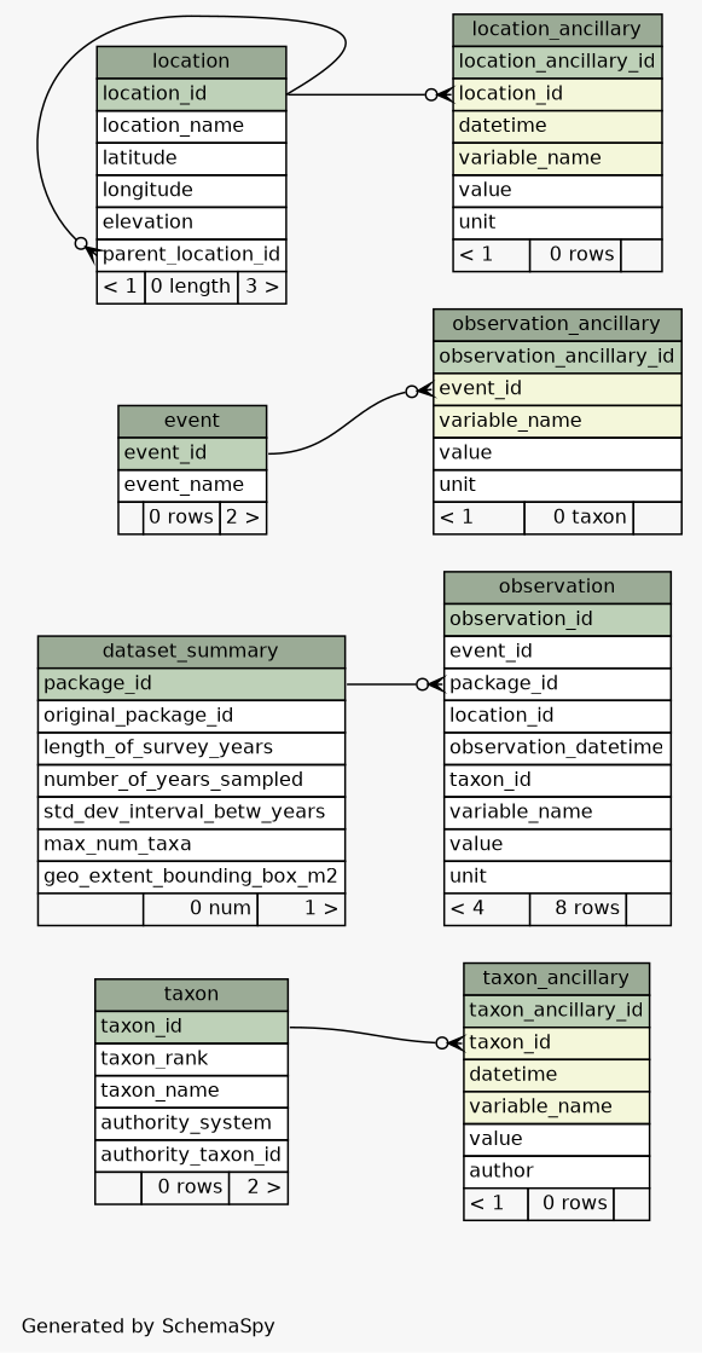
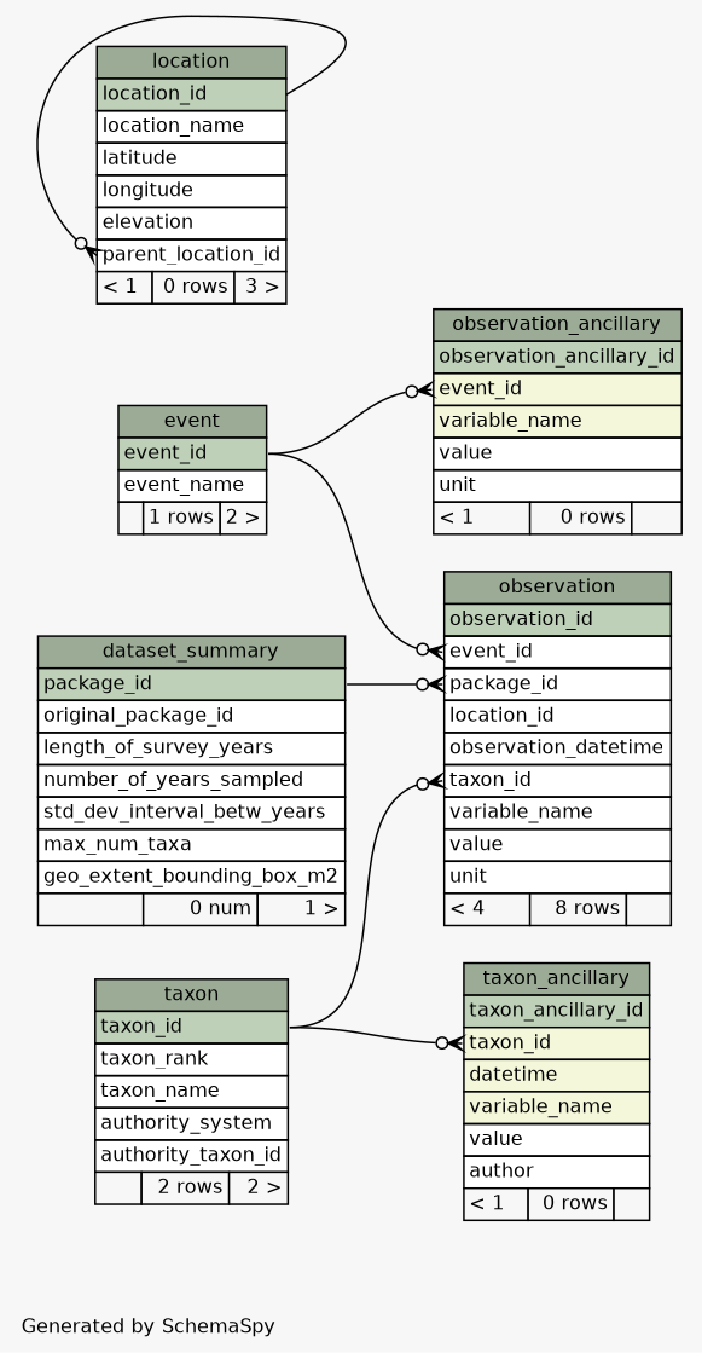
  digraph {
    bgcolor="#f7f7f7"
    fontname=Helvetica
    fontsize=11
    label="\nGenerated by SchemaSpy"
    labeljust=l
    nodesep=0.18
    rankdir=RL
    ranksep=0.46
    node [fontname=Helvetica fontsize=11 shape=plaintext]
    edge [arrowhead=none arrowsize=0.8 arrowtail=crowodot dir=back headport="location_id:e" tailport="event_id:w"]
    n1 [label=<     <TABLE BORDER="0" CELLBORDER="1" CELLSPACING="0" BGCOLOR="#ffffff">       <TR><TD COLSPAN="3" BGCOLOR="#9bab96" ALIGN="CENTER">dataset_summary</TD></TR>       <TR><TD PORT="package_id" COLSPAN="3" BGCOLOR="#bed1b8" ALIGN="LEFT">package_id</TD></TR>       <TR><TD PORT="original_package_id" COLSPAN="3" ALIGN="LEFT">original_package_id</TD></TR>       <TR><TD PORT="length_of_survey_years" COLSPAN="3" ALIGN="LEFT">length_of_survey_years</TD></TR>       <TR><TD PORT="number_of_years_sampled" COLSPAN="3" ALIGN="LEFT">number_of_years_sampled</TD></TR>       <TR><TD PORT="std_dev_interval_betw_years" COLSPAN="3" ALIGN="LEFT">std_dev_interval_betw_years</TD></TR>       <TR><TD PORT="max_num_taxa" COLSPAN="3" ALIGN="LEFT">max_num_taxa</TD></TR>       <TR><TD PORT="geo_extent_bounding_box_m2" COLSPAN="3" ALIGN="LEFT">geo_extent_bounding_box_m2</TD></TR>       <TR><TD ALIGN="LEFT" BGCOLOR="#f7f7f7">  </TD><TD ALIGN="RIGHT" BGCOLOR="#f7f7f7">0 num</TD><TD ALIGN="RIGHT" BGCOLOR="#f7f7f7">1 &gt;</TD></TR>     </TABLE>>]
-   n2 [label=<     <TABLE BORDER="0" CELLBORDER="1" CELLSPACING="0" BGCOLOR="#ffffff">       <TR><TD COLSPAN="3" BGCOLOR="#9bab96" ALIGN="CENTER">event</TD></TR>       <TR><TD PORT="event_id" COLSPAN="3" BGCOLOR="#bed1b8" ALIGN="LEFT">event_id</TD></TR>       <TR><TD PORT="event_name" COLSPAN="3" ALIGN="LEFT">event_name</TD></TR>       <TR><TD ALIGN="LEFT" BGCOLOR="#f7f7f7">  </TD><TD ALIGN="RIGHT" BGCOLOR="#f7f7f7">0 rows</TD><TD ALIGN="RIGHT" BGCOLOR="#f7f7f7">2 &gt;</TD></TR>     </TABLE>>]
-   n3 [label=<     <TABLE BORDER="0" CELLBORDER="1" CELLSPACING="0" BGCOLOR="#ffffff">       <TR><TD COLSPAN="3" BGCOLOR="#9bab96" ALIGN="CENTER">location</TD></TR>       <TR><TD PORT="location_id" COLSPAN="3" BGCOLOR="#bed1b8" ALIGN="LEFT">location_id</TD></TR>       <TR><TD PORT="location_name" COLSPAN="3" ALIGN="LEFT">location_name</TD></TR>       <TR><TD PORT="latitude" COLSPAN="3" ALIGN="LEFT">latitude</TD></TR>       <TR><TD PORT="longitude" COLSPAN="3" ALIGN="LEFT">longitude</TD></TR>       <TR><TD PORT="elevation" COLSPAN="3" ALIGN="LEFT">elevation</TD></TR>       <TR><TD PORT="parent_location_id" COLSPAN="3" ALIGN="LEFT">parent_location_id</TD></TR>       <TR><TD ALIGN="LEFT" BGCOLOR="#f7f7f7">&lt; 1</TD><TD ALIGN="RIGHT" BGCOLOR="#f7f7f7">0 length</TD><TD ALIGN="RIGHT" BGCOLOR="#f7f7f7">3 &gt;</TD></TR>     </TABLE>>]
-   n4 [label=<     <TABLE BORDER="0" CELLBORDER="1" CELLSPACING="0" BGCOLOR="#ffffff">       <TR><TD COLSPAN="3" BGCOLOR="#9bab96" ALIGN="CENTER">location_ancillary</TD></TR>       <TR><TD PORT="location_ancillary_id" COLSPAN="3" BGCOLOR="#bed1b8" ALIGN="LEFT">location_ancillary_id</TD></TR>       <TR><TD PORT="location_id" COLSPAN="3" BGCOLOR="#f4f7da" ALIGN="LEFT">location_id</TD></TR>       <TR><TD PORT="datetime" COLSPAN="3" BGCOLOR="#f4f7da" ALIGN="LEFT">datetime</TD></TR>       <TR><TD PORT="variable_name" COLSPAN="3" BGCOLOR="#f4f7da" ALIGN="LEFT">variable_name</TD></TR>       <TR><TD PORT="value" COLSPAN="3" ALIGN="LEFT">value</TD></TR>       <TR><TD PORT="unit" COLSPAN="3" ALIGN="LEFT">unit</TD></TR>       <TR><TD ALIGN="LEFT" BGCOLOR="#f7f7f7">&lt; 1</TD><TD ALIGN="RIGHT" BGCOLOR="#f7f7f7">0 rows</TD><TD ALIGN="RIGHT" BGCOLOR="#f7f7f7">  </TD></TR>     </TABLE>>]
+   n2 [label=<     <TABLE BORDER="0" CELLBORDER="1" CELLSPACING="0" BGCOLOR="#ffffff">       <TR><TD COLSPAN="3" BGCOLOR="#9bab96" ALIGN="CENTER">event</TD></TR>       <TR><TD PORT="event_id" COLSPAN="3" BGCOLOR="#bed1b8" ALIGN="LEFT">event_id</TD></TR>       <TR><TD PORT="event_name" COLSPAN="3" ALIGN="LEFT">event_name</TD></TR>       <TR><TD ALIGN="LEFT" BGCOLOR="#f7f7f7">  </TD><TD ALIGN="RIGHT" BGCOLOR="#f7f7f7">1 rows</TD><TD ALIGN="RIGHT" BGCOLOR="#f7f7f7">2 &gt;</TD></TR>     </TABLE>>]
+   n3 [label=<     <TABLE BORDER="0" CELLBORDER="1" CELLSPACING="0" BGCOLOR="#ffffff">       <TR><TD COLSPAN="3" BGCOLOR="#9bab96" ALIGN="CENTER">location</TD></TR>       <TR><TD PORT="location_id" COLSPAN="3" BGCOLOR="#bed1b8" ALIGN="LEFT">location_id</TD></TR>       <TR><TD PORT="location_name" COLSPAN="3" ALIGN="LEFT">location_name</TD></TR>       <TR><TD PORT="latitude" COLSPAN="3" ALIGN="LEFT">latitude</TD></TR>       <TR><TD PORT="longitude" COLSPAN="3" ALIGN="LEFT">longitude</TD></TR>       <TR><TD PORT="elevation" COLSPAN="3" ALIGN="LEFT">elevation</TD></TR>       <TR><TD PORT="parent_location_id" COLSPAN="3" ALIGN="LEFT">parent_location_id</TD></TR>       <TR><TD ALIGN="LEFT" BGCOLOR="#f7f7f7">&lt; 1</TD><TD ALIGN="RIGHT" BGCOLOR="#f7f7f7">0 rows</TD><TD ALIGN="RIGHT" BGCOLOR="#f7f7f7">3 &gt;</TD></TR>     </TABLE>>]
    n5 [label=<     <TABLE BORDER="0" CELLBORDER="1" CELLSPACING="0" BGCOLOR="#ffffff">       <TR><TD COLSPAN="3" BGCOLOR="#9bab96" ALIGN="CENTER">observation</TD></TR>       <TR><TD PORT="observation_id" COLSPAN="3" BGCOLOR="#bed1b8" ALIGN="LEFT">observation_id</TD></TR>       <TR><TD PORT="event_id" COLSPAN="3" ALIGN="LEFT">event_id</TD></TR>       <TR><TD PORT="package_id" COLSPAN="3" ALIGN="LEFT">package_id</TD></TR>       <TR><TD PORT="location_id" COLSPAN="3" ALIGN="LEFT">location_id</TD></TR>       <TR><TD PORT="observation_datetime" COLSPAN="3" ALIGN="LEFT">observation_datetime</TD></TR>       <TR><TD PORT="taxon_id" COLSPAN="3" ALIGN="LEFT">taxon_id</TD></TR>       <TR><TD PORT="variable_name" COLSPAN="3" ALIGN="LEFT">variable_name</TD></TR>       <TR><TD PORT="value" COLSPAN="3" ALIGN="LEFT">value</TD></TR>       <TR><TD PORT="unit" COLSPAN="3" ALIGN="LEFT">unit</TD></TR>       <TR><TD ALIGN="LEFT" BGCOLOR="#f7f7f7">&lt; 4</TD><TD ALIGN="RIGHT" BGCOLOR="#f7f7f7">8 rows</TD><TD ALIGN="RIGHT" BGCOLOR="#f7f7f7">  </TD></TR>     </TABLE>>]
-   n6 [label=<     <TABLE BORDER="0" CELLBORDER="1" CELLSPACING="0" BGCOLOR="#ffffff">       <TR><TD COLSPAN="3" BGCOLOR="#9bab96" ALIGN="CENTER">taxon</TD></TR>       <TR><TD PORT="taxon_id" COLSPAN="3" BGCOLOR="#bed1b8" ALIGN="LEFT">taxon_id</TD></TR>       <TR><TD PORT="taxon_rank" COLSPAN="3" ALIGN="LEFT">taxon_rank</TD></TR>       <TR><TD PORT="taxon_name" COLSPAN="3" ALIGN="LEFT">taxon_name</TD></TR>       <TR><TD PORT="authority_system" COLSPAN="3" ALIGN="LEFT">authority_system</TD></TR>       <TR><TD PORT="authority_taxon_id" COLSPAN="3" ALIGN="LEFT">authority_taxon_id</TD></TR>       <TR><TD ALIGN="LEFT" BGCOLOR="#f7f7f7">  </TD><TD ALIGN="RIGHT" BGCOLOR="#f7f7f7">0 rows</TD><TD ALIGN="RIGHT" BGCOLOR="#f7f7f7">2 &gt;</TD></TR>     </TABLE>>]
-   n7 [label=<     <TABLE BORDER="0" CELLBORDER="1" CELLSPACING="0" BGCOLOR="#ffffff">       <TR><TD COLSPAN="3" BGCOLOR="#9bab96" ALIGN="CENTER">observation_ancillary</TD></TR>       <TR><TD PORT="observation_ancillary_id" COLSPAN="3" BGCOLOR="#bed1b8" ALIGN="LEFT">observation_ancillary_id</TD></TR>       <TR><TD PORT="event_id" COLSPAN="3" BGCOLOR="#f4f7da" ALIGN="LEFT">event_id</TD></TR>       <TR><TD PORT="variable_name" COLSPAN="3" BGCOLOR="#f4f7da" ALIGN="LEFT">variable_name</TD></TR>       <TR><TD PORT="value" COLSPAN="3" ALIGN="LEFT">value</TD></TR>       <TR><TD PORT="unit" COLSPAN="3" ALIGN="LEFT">unit</TD></TR>       <TR><TD ALIGN="LEFT" BGCOLOR="#f7f7f7">&lt; 1</TD><TD ALIGN="RIGHT" BGCOLOR="#f7f7f7">0 taxon</TD><TD ALIGN="RIGHT" BGCOLOR="#f7f7f7">  </TD></TR>     </TABLE>>]
+   n6 [label=<     <TABLE BORDER="0" CELLBORDER="1" CELLSPACING="0" BGCOLOR="#ffffff">       <TR><TD COLSPAN="3" BGCOLOR="#9bab96" ALIGN="CENTER">taxon</TD></TR>       <TR><TD PORT="taxon_id" COLSPAN="3" BGCOLOR="#bed1b8" ALIGN="LEFT">taxon_id</TD></TR>       <TR><TD PORT="taxon_rank" COLSPAN="3" ALIGN="LEFT">taxon_rank</TD></TR>       <TR><TD PORT="taxon_name" COLSPAN="3" ALIGN="LEFT">taxon_name</TD></TR>       <TR><TD PORT="authority_system" COLSPAN="3" ALIGN="LEFT">authority_system</TD></TR>       <TR><TD PORT="authority_taxon_id" COLSPAN="3" ALIGN="LEFT">authority_taxon_id</TD></TR>       <TR><TD ALIGN="LEFT" BGCOLOR="#f7f7f7">  </TD><TD ALIGN="RIGHT" BGCOLOR="#f7f7f7">2 rows</TD><TD ALIGN="RIGHT" BGCOLOR="#f7f7f7">2 &gt;</TD></TR>     </TABLE>>]
+   n7 [label=<     <TABLE BORDER="0" CELLBORDER="1" CELLSPACING="0" BGCOLOR="#ffffff">       <TR><TD COLSPAN="3" BGCOLOR="#9bab96" ALIGN="CENTER">observation_ancillary</TD></TR>       <TR><TD PORT="observation_ancillary_id" COLSPAN="3" BGCOLOR="#bed1b8" ALIGN="LEFT">observation_ancillary_id</TD></TR>       <TR><TD PORT="event_id" COLSPAN="3" BGCOLOR="#f4f7da" ALIGN="LEFT">event_id</TD></TR>       <TR><TD PORT="variable_name" COLSPAN="3" BGCOLOR="#f4f7da" ALIGN="LEFT">variable_name</TD></TR>       <TR><TD PORT="value" COLSPAN="3" ALIGN="LEFT">value</TD></TR>       <TR><TD PORT="unit" COLSPAN="3" ALIGN="LEFT">unit</TD></TR>       <TR><TD ALIGN="LEFT" BGCOLOR="#f7f7f7">&lt; 1</TD><TD ALIGN="RIGHT" BGCOLOR="#f7f7f7">0 rows</TD><TD ALIGN="RIGHT" BGCOLOR="#f7f7f7">  </TD></TR>     </TABLE>>]
    n8 [label=<     <TABLE BORDER="0" CELLBORDER="1" CELLSPACING="0" BGCOLOR="#ffffff">       <TR><TD COLSPAN="3" BGCOLOR="#9bab96" ALIGN="CENTER">taxon_ancillary</TD></TR>       <TR><TD PORT="taxon_ancillary_id" COLSPAN="3" BGCOLOR="#bed1b8" ALIGN="LEFT">taxon_ancillary_id</TD></TR>       <TR><TD PORT="taxon_id" COLSPAN="3" BGCOLOR="#f4f7da" ALIGN="LEFT">taxon_id</TD></TR>       <TR><TD PORT="datetime" COLSPAN="3" BGCOLOR="#f4f7da" ALIGN="LEFT">datetime</TD></TR>       <TR><TD PORT="variable_name" COLSPAN="3" BGCOLOR="#f4f7da" ALIGN="LEFT">variable_name</TD></TR>       <TR><TD PORT="value" COLSPAN="3" ALIGN="LEFT">value</TD></TR>       <TR><TD PORT="author" COLSPAN="3" ALIGN="LEFT">author</TD></TR>       <TR><TD ALIGN="LEFT" BGCOLOR="#f7f7f7">&lt; 1</TD><TD ALIGN="RIGHT" BGCOLOR="#f7f7f7">0 rows</TD><TD ALIGN="RIGHT" BGCOLOR="#f7f7f7">  </TD></TR>     </TABLE>>]
    n3 -> n3 [tailport="parent_location_id:w"]
-   n4 -> n3 [tailport="location_id:w"]
    n5 -> n1 [headport="package_id:e" tailport="package_id:w"]
+   n5 -> n2 [headport="event_id:e"]
+   n5 -> n6 [headport="taxon_id:e" tailport="taxon_id:w"]
    n7 -> n2 [headport="event_id:e"]
    n8 -> n6 [headport="taxon_id:e" tailport="taxon_id:w"]
  }
